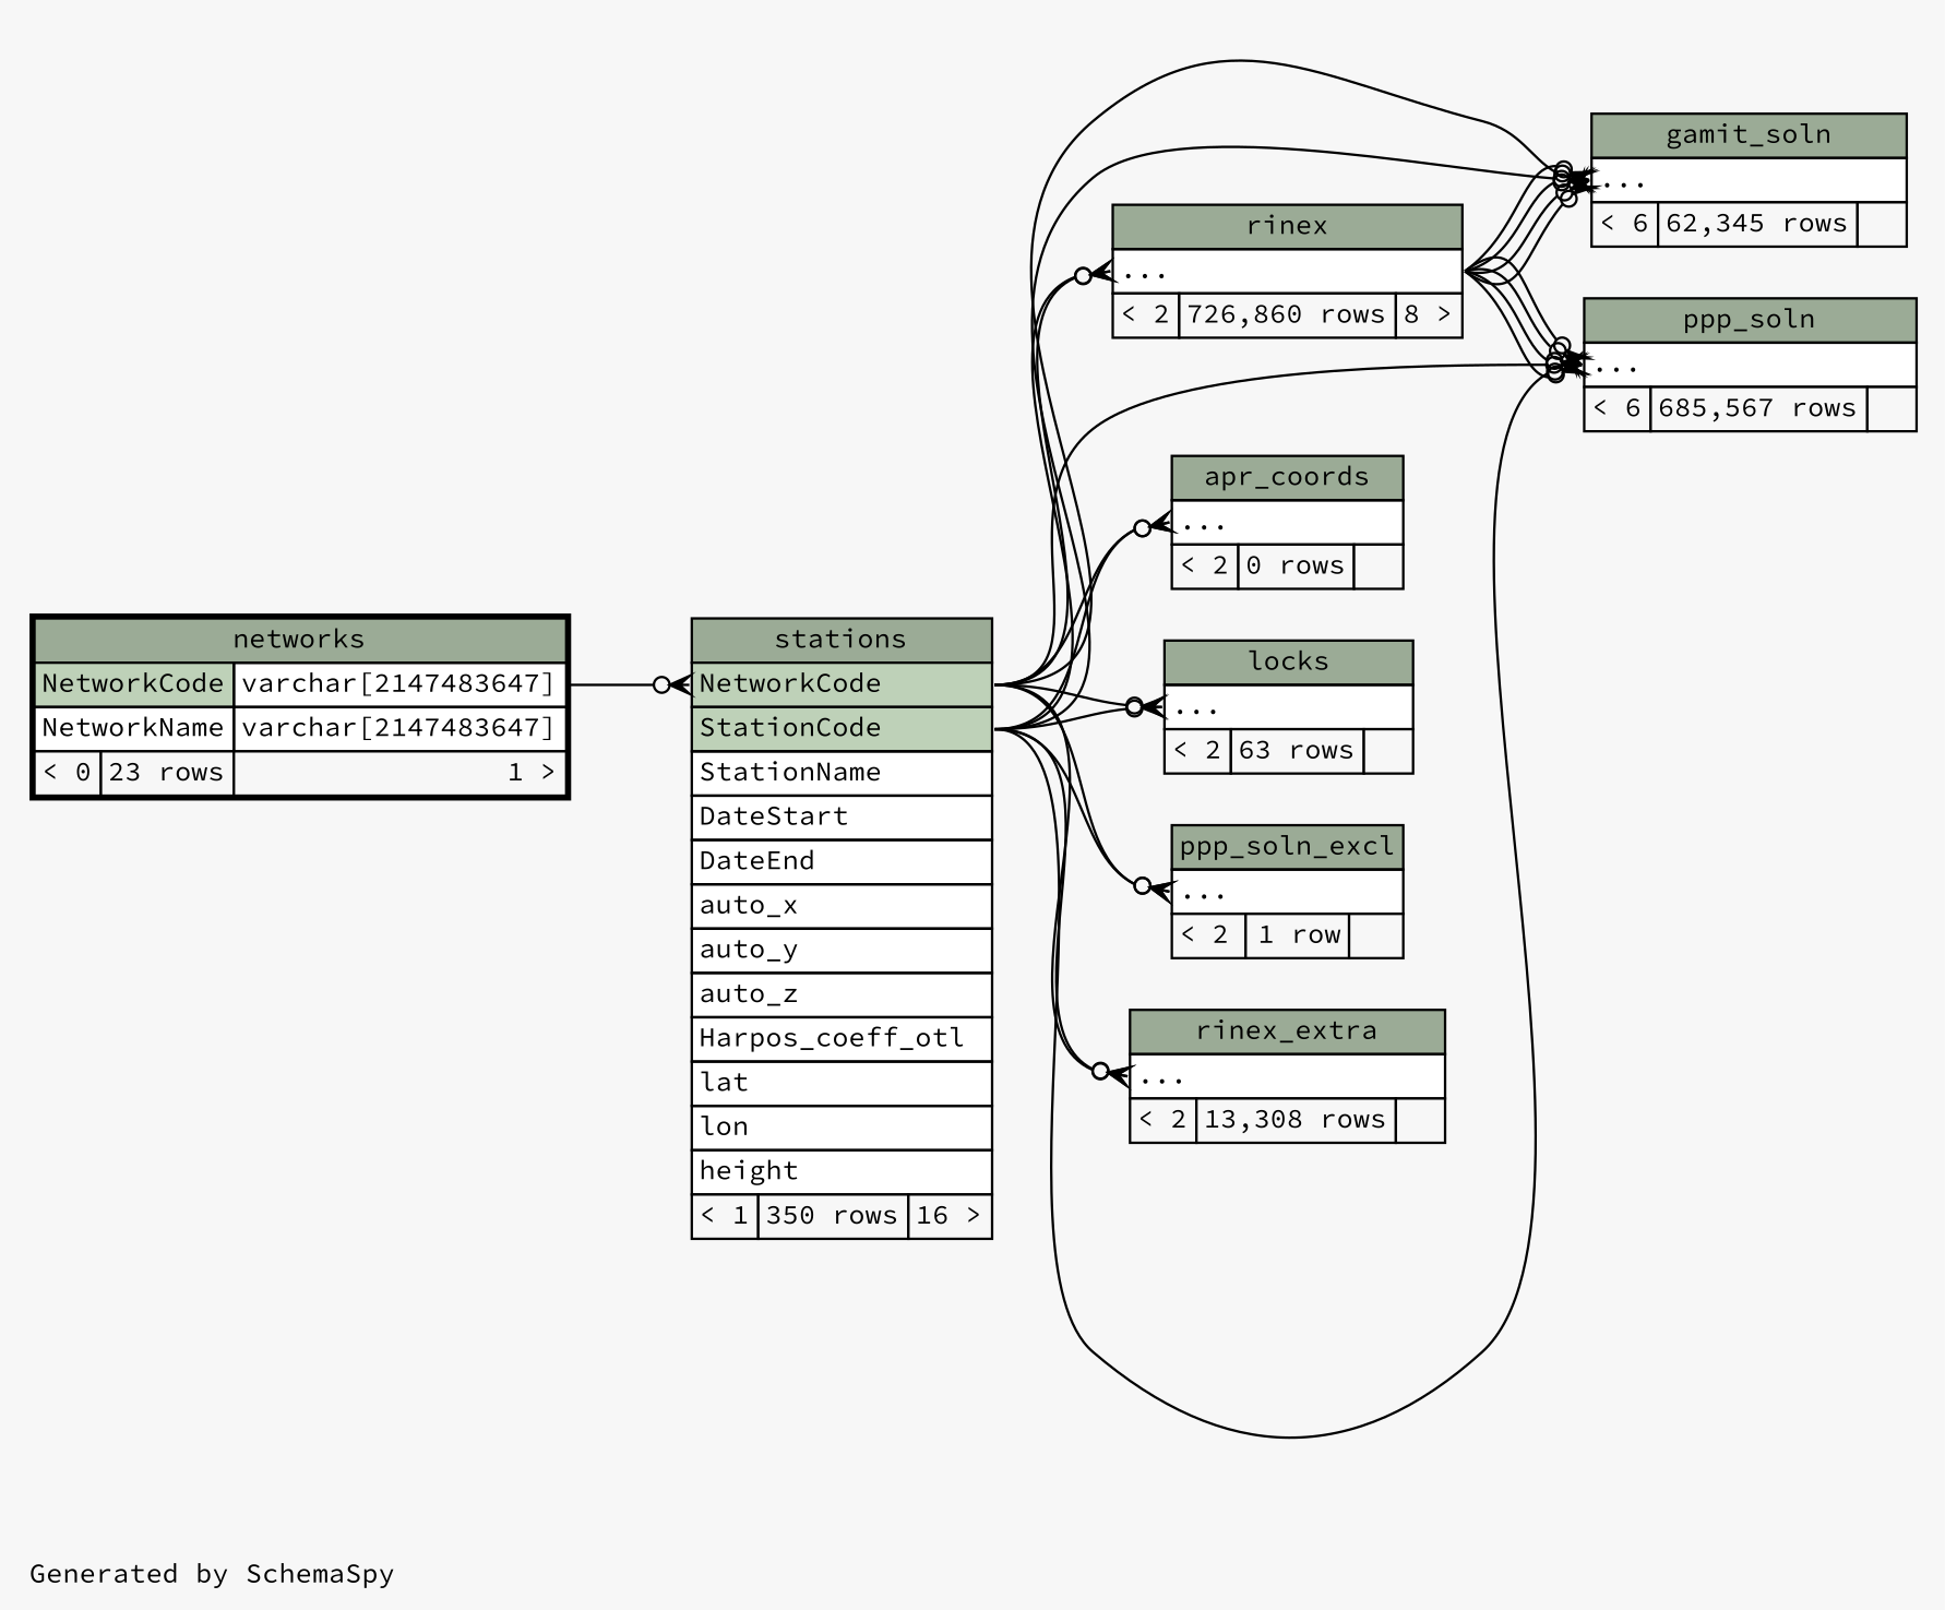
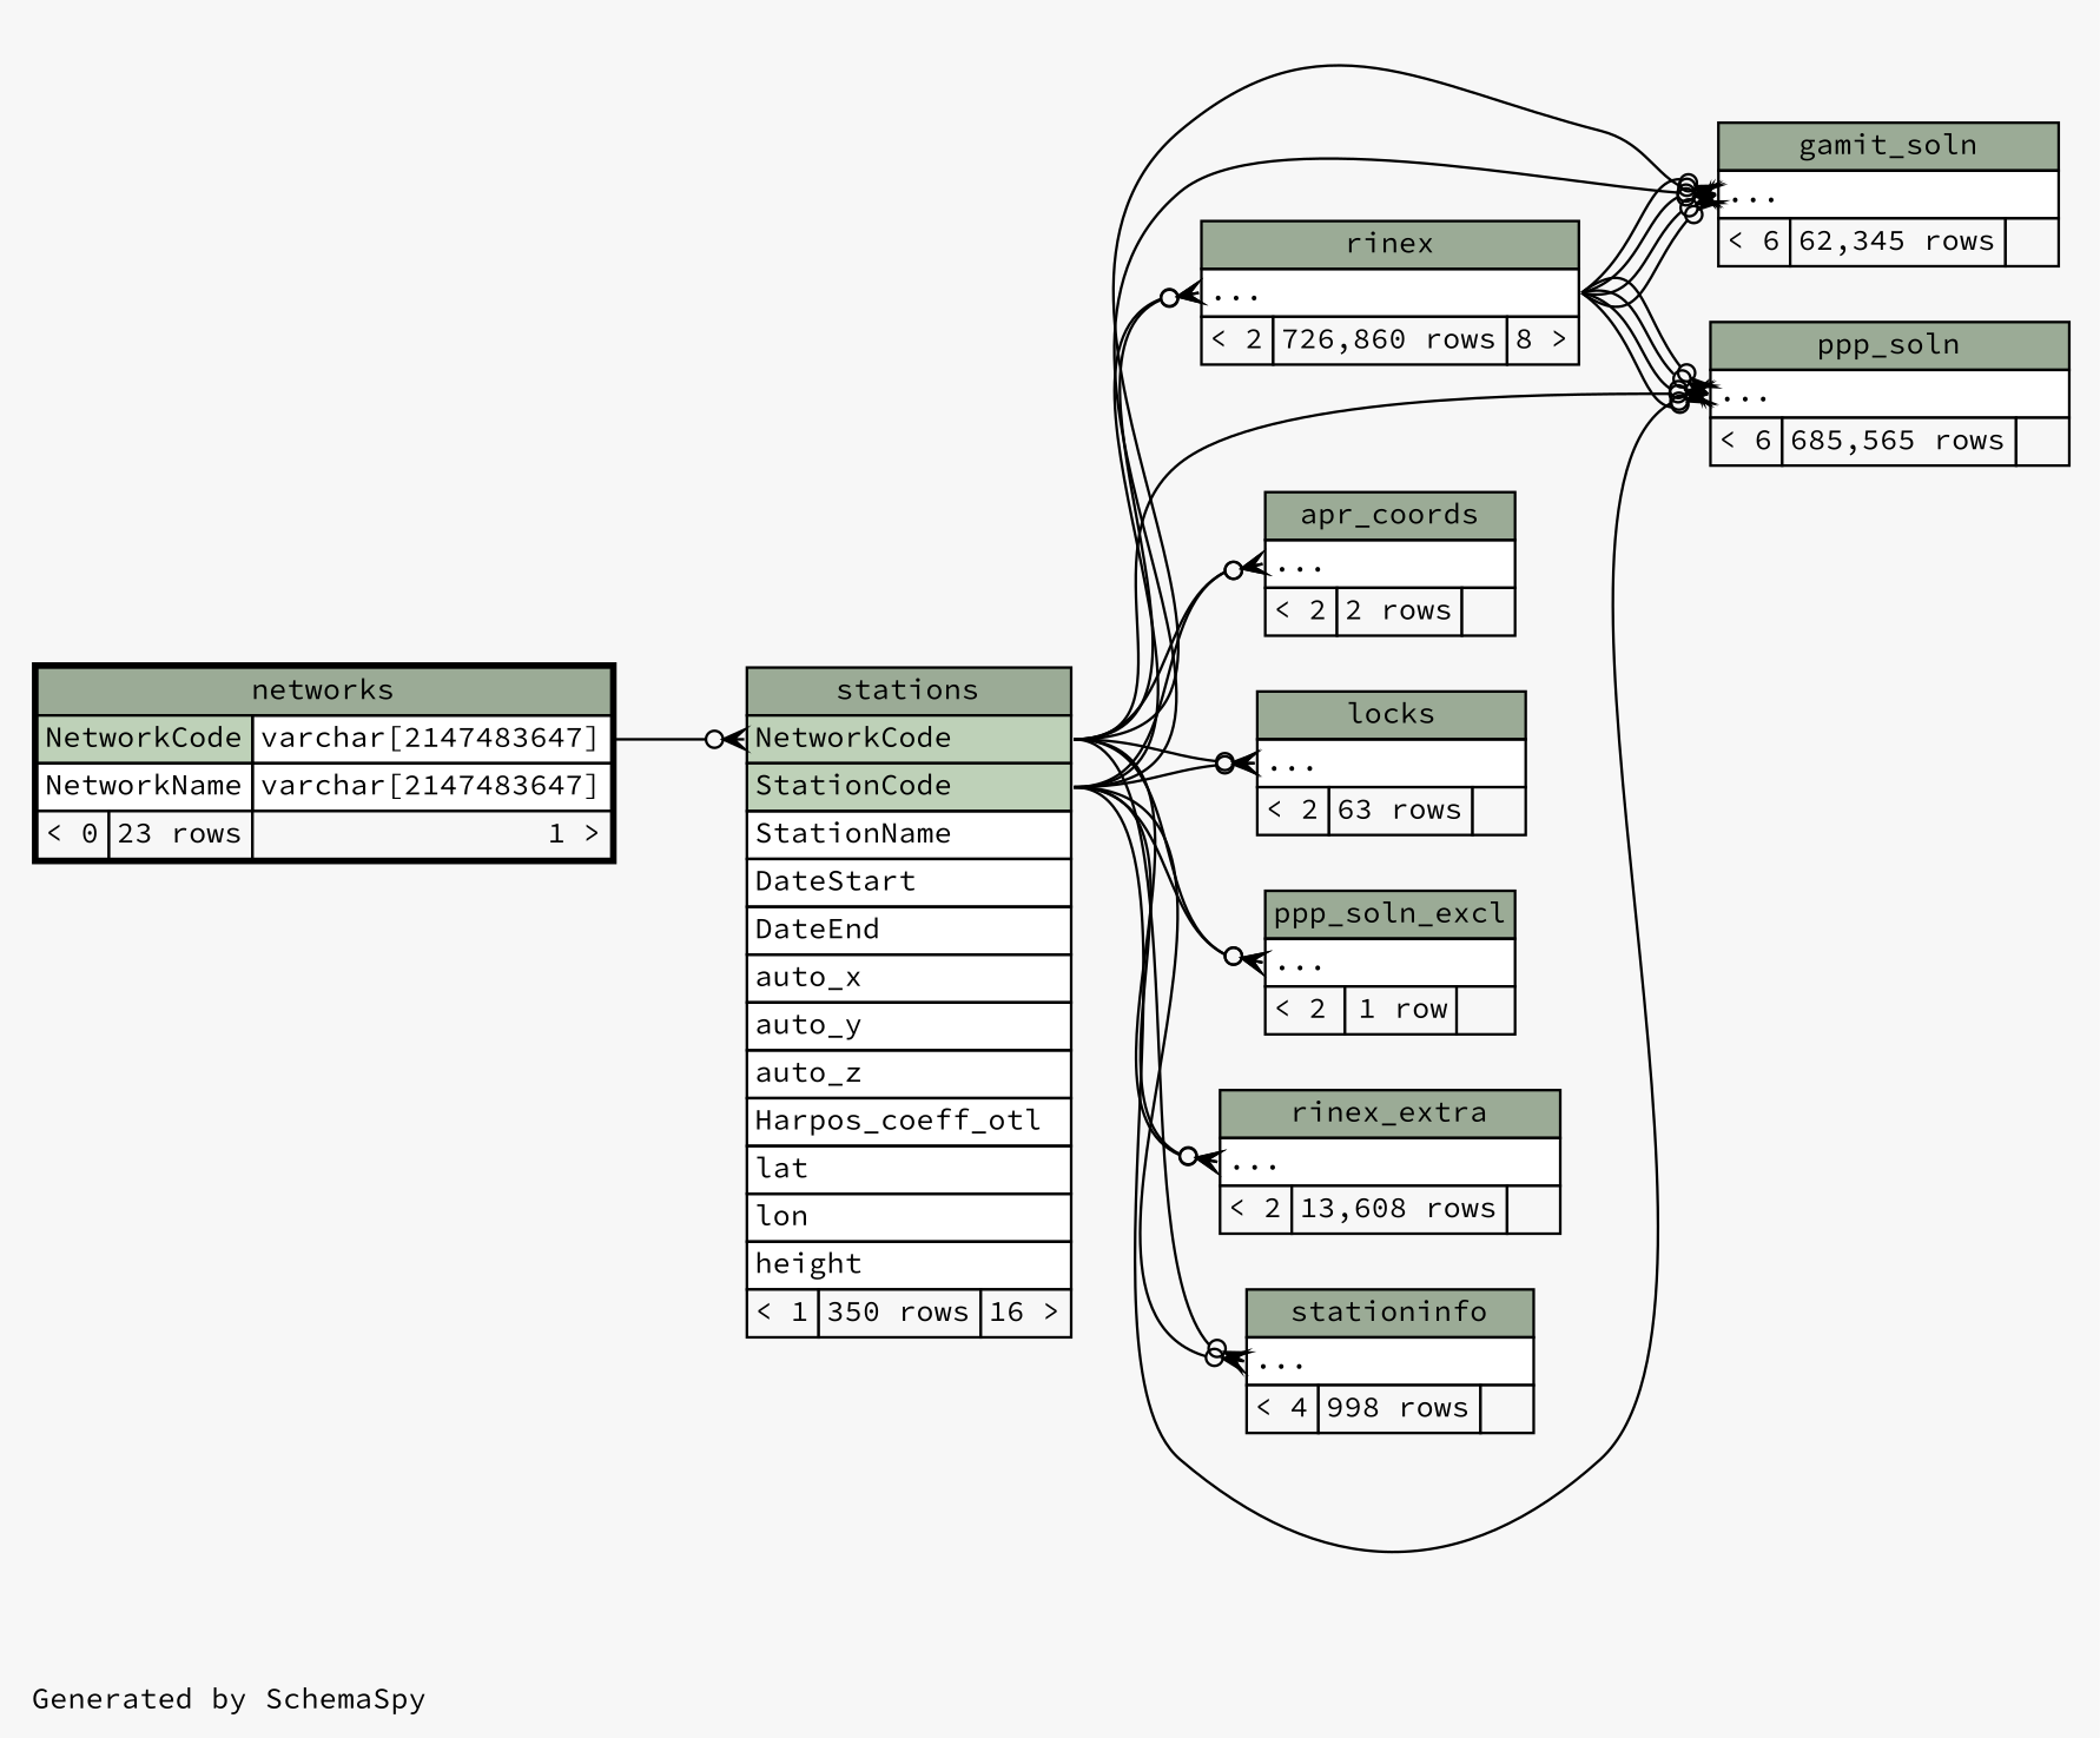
  digraph {
    bgcolor="#f7f7f7"
    fontname="Source Code Pro"
    fontsize=11
    label="\nGenerated by SchemaSpy"
    labeljust=l
    nodesep=0.18
    rankdir=RL
    ranksep=0.46
    node [fontname="Source Code Pro" fontsize=11 shape=plaintext]
    edge [arrowhead=none arrowsize=0.8 arrowtail=crowodot dir=back fontname="Source Code Pro" headport="NetworkCode:e" tailport="elipses:w"]
-   n1 [label=<     <TABLE BORDER="0" CELLBORDER="1" CELLSPACING="0" BGCOLOR="#ffffff">       <TR><TD COLSPAN="3" BGCOLOR="#9bab96" ALIGN="CENTER">apr_coords</TD></TR>       <TR><TD PORT="elipses" COLSPAN="3" ALIGN="LEFT">...</TD></TR>       <TR><TD ALIGN="LEFT" BGCOLOR="#f7f7f7">&lt; 2</TD><TD ALIGN="RIGHT" BGCOLOR="#f7f7f7">0 rows</TD><TD ALIGN="RIGHT" BGCOLOR="#f7f7f7">  </TD></TR>     </TABLE>>]
+   n1 [label=<     <TABLE BORDER="0" CELLBORDER="1" CELLSPACING="0" BGCOLOR="#ffffff">       <TR><TD COLSPAN="3" BGCOLOR="#9bab96" ALIGN="CENTER">apr_coords</TD></TR>       <TR><TD PORT="elipses" COLSPAN="3" ALIGN="LEFT">...</TD></TR>       <TR><TD ALIGN="LEFT" BGCOLOR="#f7f7f7">&lt; 2</TD><TD ALIGN="RIGHT" BGCOLOR="#f7f7f7">2 rows</TD><TD ALIGN="RIGHT" BGCOLOR="#f7f7f7">  </TD></TR>     </TABLE>>]
    n2 [label=<     <TABLE BORDER="0" CELLBORDER="1" CELLSPACING="0" BGCOLOR="#ffffff">       <TR><TD COLSPAN="3" BGCOLOR="#9bab96" ALIGN="CENTER">stations</TD></TR>       <TR><TD PORT="NetworkCode" COLSPAN="3" BGCOLOR="#bed1b8" ALIGN="LEFT">NetworkCode</TD></TR>       <TR><TD PORT="StationCode" COLSPAN="3" BGCOLOR="#bed1b8" ALIGN="LEFT">StationCode</TD></TR>       <TR><TD PORT="StationName" COLSPAN="3" ALIGN="LEFT">StationName</TD></TR>       <TR><TD PORT="DateStart" COLSPAN="3" ALIGN="LEFT">DateStart</TD></TR>       <TR><TD PORT="DateEnd" COLSPAN="3" ALIGN="LEFT">DateEnd</TD></TR>       <TR><TD PORT="auto_x" COLSPAN="3" ALIGN="LEFT">auto_x</TD></TR>       <TR><TD PORT="auto_y" COLSPAN="3" ALIGN="LEFT">auto_y</TD></TR>       <TR><TD PORT="auto_z" COLSPAN="3" ALIGN="LEFT">auto_z</TD></TR>       <TR><TD PORT="Harpos_coeff_otl" COLSPAN="3" ALIGN="LEFT">Harpos_coeff_otl</TD></TR>       <TR><TD PORT="lat" COLSPAN="3" ALIGN="LEFT">lat</TD></TR>       <TR><TD PORT="lon" COLSPAN="3" ALIGN="LEFT">lon</TD></TR>       <TR><TD PORT="height" COLSPAN="3" ALIGN="LEFT">height</TD></TR>       <TR><TD ALIGN="LEFT" BGCOLOR="#f7f7f7">&lt; 1</TD><TD ALIGN="RIGHT" BGCOLOR="#f7f7f7">350 rows</TD><TD ALIGN="RIGHT" BGCOLOR="#f7f7f7">16 &gt;</TD></TR>     </TABLE>>]
    n3 [label=<     <TABLE BORDER="2" CELLBORDER="1" CELLSPACING="0" BGCOLOR="#ffffff">       <TR><TD COLSPAN="3" BGCOLOR="#9bab96" ALIGN="CENTER">networks</TD></TR>       <TR><TD PORT="NetworkCode" COLSPAN="2" BGCOLOR="#bed1b8" ALIGN="LEFT">NetworkCode</TD><TD PORT="NetworkCode.type" ALIGN="LEFT">varchar[2147483647]</TD></TR>       <TR><TD PORT="NetworkName" COLSPAN="2" ALIGN="LEFT">NetworkName</TD><TD PORT="NetworkName.type" ALIGN="LEFT">varchar[2147483647]</TD></TR>       <TR><TD ALIGN="LEFT" BGCOLOR="#f7f7f7">&lt; 0</TD><TD ALIGN="RIGHT" BGCOLOR="#f7f7f7">23 rows</TD><TD ALIGN="RIGHT" BGCOLOR="#f7f7f7">1 &gt;</TD></TR>     </TABLE>>]
    n4 [label=<     <TABLE BORDER="0" CELLBORDER="1" CELLSPACING="0" BGCOLOR="#ffffff">       <TR><TD COLSPAN="3" BGCOLOR="#9bab96" ALIGN="CENTER">gamit_soln</TD></TR>       <TR><TD PORT="elipses" COLSPAN="3" ALIGN="LEFT">...</TD></TR>       <TR><TD ALIGN="LEFT" BGCOLOR="#f7f7f7">&lt; 6</TD><TD ALIGN="RIGHT" BGCOLOR="#f7f7f7">62,345 rows</TD><TD ALIGN="RIGHT" BGCOLOR="#f7f7f7">  </TD></TR>     </TABLE>>]
    n5 [label=<     <TABLE BORDER="0" CELLBORDER="1" CELLSPACING="0" BGCOLOR="#ffffff">       <TR><TD COLSPAN="3" BGCOLOR="#9bab96" ALIGN="CENTER">rinex</TD></TR>       <TR><TD PORT="elipses" COLSPAN="3" ALIGN="LEFT">...</TD></TR>       <TR><TD ALIGN="LEFT" BGCOLOR="#f7f7f7">&lt; 2</TD><TD ALIGN="RIGHT" BGCOLOR="#f7f7f7">726,860 rows</TD><TD ALIGN="RIGHT" BGCOLOR="#f7f7f7">8 &gt;</TD></TR>     </TABLE>>]
    n6 [label=<     <TABLE BORDER="0" CELLBORDER="1" CELLSPACING="0" BGCOLOR="#ffffff">       <TR><TD COLSPAN="3" BGCOLOR="#9bab96" ALIGN="CENTER">locks</TD></TR>       <TR><TD PORT="elipses" COLSPAN="3" ALIGN="LEFT">...</TD></TR>       <TR><TD ALIGN="LEFT" BGCOLOR="#f7f7f7">&lt; 2</TD><TD ALIGN="RIGHT" BGCOLOR="#f7f7f7">63 rows</TD><TD ALIGN="RIGHT" BGCOLOR="#f7f7f7">  </TD></TR>     </TABLE>>]
-   n7 [label=<     <TABLE BORDER="0" CELLBORDER="1" CELLSPACING="0" BGCOLOR="#ffffff">       <TR><TD COLSPAN="3" BGCOLOR="#9bab96" ALIGN="CENTER">ppp_soln</TD></TR>       <TR><TD PORT="elipses" COLSPAN="3" ALIGN="LEFT">...</TD></TR>       <TR><TD ALIGN="LEFT" BGCOLOR="#f7f7f7">&lt; 6</TD><TD ALIGN="RIGHT" BGCOLOR="#f7f7f7">685,567 rows</TD><TD ALIGN="RIGHT" BGCOLOR="#f7f7f7">  </TD></TR>     </TABLE>>]
+   n7 [label=<     <TABLE BORDER="0" CELLBORDER="1" CELLSPACING="0" BGCOLOR="#ffffff">       <TR><TD COLSPAN="3" BGCOLOR="#9bab96" ALIGN="CENTER">ppp_soln</TD></TR>       <TR><TD PORT="elipses" COLSPAN="3" ALIGN="LEFT">...</TD></TR>       <TR><TD ALIGN="LEFT" BGCOLOR="#f7f7f7">&lt; 6</TD><TD ALIGN="RIGHT" BGCOLOR="#f7f7f7">685,565 rows</TD><TD ALIGN="RIGHT" BGCOLOR="#f7f7f7">  </TD></TR>     </TABLE>>]
    n8 [label=<     <TABLE BORDER="0" CELLBORDER="1" CELLSPACING="0" BGCOLOR="#ffffff">       <TR><TD COLSPAN="3" BGCOLOR="#9bab96" ALIGN="CENTER">ppp_soln_excl</TD></TR>       <TR><TD PORT="elipses" COLSPAN="3" ALIGN="LEFT">...</TD></TR>       <TR><TD ALIGN="LEFT" BGCOLOR="#f7f7f7">&lt; 2</TD><TD ALIGN="RIGHT" BGCOLOR="#f7f7f7">1 row</TD><TD ALIGN="RIGHT" BGCOLOR="#f7f7f7">  </TD></TR>     </TABLE>>]
-   n9 [label=<     <TABLE BORDER="0" CELLBORDER="1" CELLSPACING="0" BGCOLOR="#ffffff">       <TR><TD COLSPAN="3" BGCOLOR="#9bab96" ALIGN="CENTER">rinex_extra</TD></TR>       <TR><TD PORT="elipses" COLSPAN="3" ALIGN="LEFT">...</TD></TR>       <TR><TD ALIGN="LEFT" BGCOLOR="#f7f7f7">&lt; 2</TD><TD ALIGN="RIGHT" BGCOLOR="#f7f7f7">13,308 rows</TD><TD ALIGN="RIGHT" BGCOLOR="#f7f7f7">  </TD></TR>     </TABLE>>]
+   n9 [label=<     <TABLE BORDER="0" CELLBORDER="1" CELLSPACING="0" BGCOLOR="#ffffff">       <TR><TD COLSPAN="3" BGCOLOR="#9bab96" ALIGN="CENTER">rinex_extra</TD></TR>       <TR><TD PORT="elipses" COLSPAN="3" ALIGN="LEFT">...</TD></TR>       <TR><TD ALIGN="LEFT" BGCOLOR="#f7f7f7">&lt; 2</TD><TD ALIGN="RIGHT" BGCOLOR="#f7f7f7">13,608 rows</TD><TD ALIGN="RIGHT" BGCOLOR="#f7f7f7">  </TD></TR>     </TABLE>>]
+   n10 [label=<     <TABLE BORDER="0" CELLBORDER="1" CELLSPACING="0" BGCOLOR="#ffffff">       <TR><TD COLSPAN="3" BGCOLOR="#9bab96" ALIGN="CENTER">stationinfo</TD></TR>       <TR><TD PORT="elipses" COLSPAN="3" ALIGN="LEFT">...</TD></TR>       <TR><TD ALIGN="LEFT" BGCOLOR="#f7f7f7">&lt; 4</TD><TD ALIGN="RIGHT" BGCOLOR="#f7f7f7">998 rows</TD><TD ALIGN="RIGHT" BGCOLOR="#f7f7f7">  </TD></TR>     </TABLE>>]
    n1 -> n2
    n1 -> n2 [headport="StationCode:e"]
    n2 -> n3 [headport="NetworkCode.type:e" tailport="NetworkCode:w"]
    n4 -> n2
    n4 -> n2 [headport="StationCode:e"]
    n4 -> n5 [headport="elipses:e"]
    n4 -> n5 [headport="elipses:e"]
    n4 -> n5 [headport="elipses:e"]
    n4 -> n5 [headport="elipses:e"]
    n5 -> n2
    n5 -> n2 [headport="StationCode:e"]
    n6 -> n2
    n6 -> n2 [headport="StationCode:e"]
    n7 -> n2
    n7 -> n2 [headport="StationCode:e"]
    n7 -> n5 [headport="elipses:e"]
    n7 -> n5 [headport="elipses:e"]
    n7 -> n5 [headport="elipses:e"]
    n7 -> n5 [headport="elipses:e"]
    n8 -> n2
    n8 -> n2 [headport="StationCode:e"]
    n9 -> n2
    n9 -> n2 [headport="StationCode:e"]
+   n10 -> n2
+   n10 -> n2 [headport="StationCode:e"]
  }
